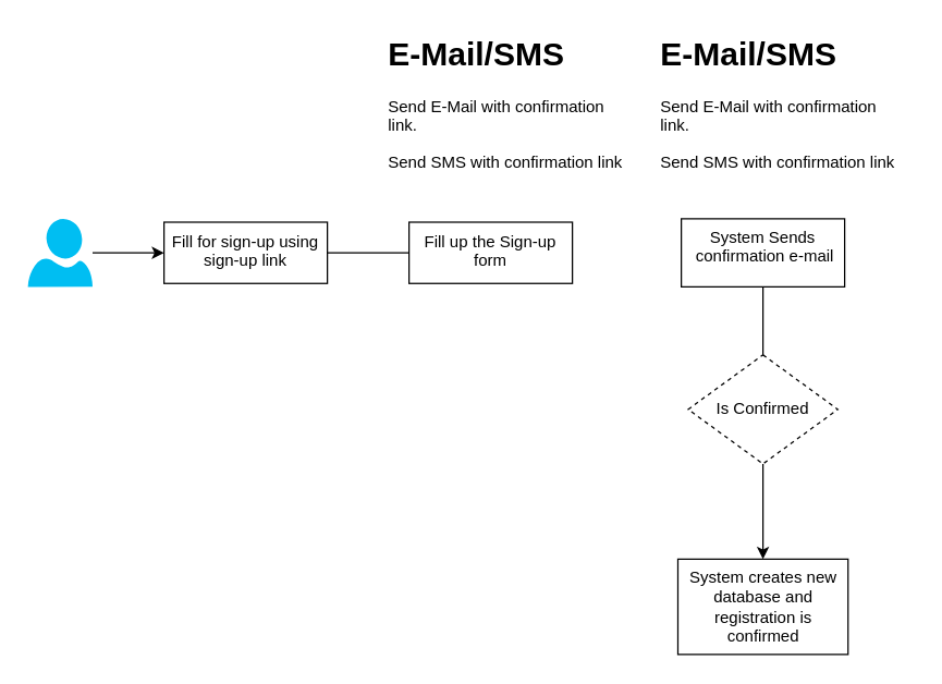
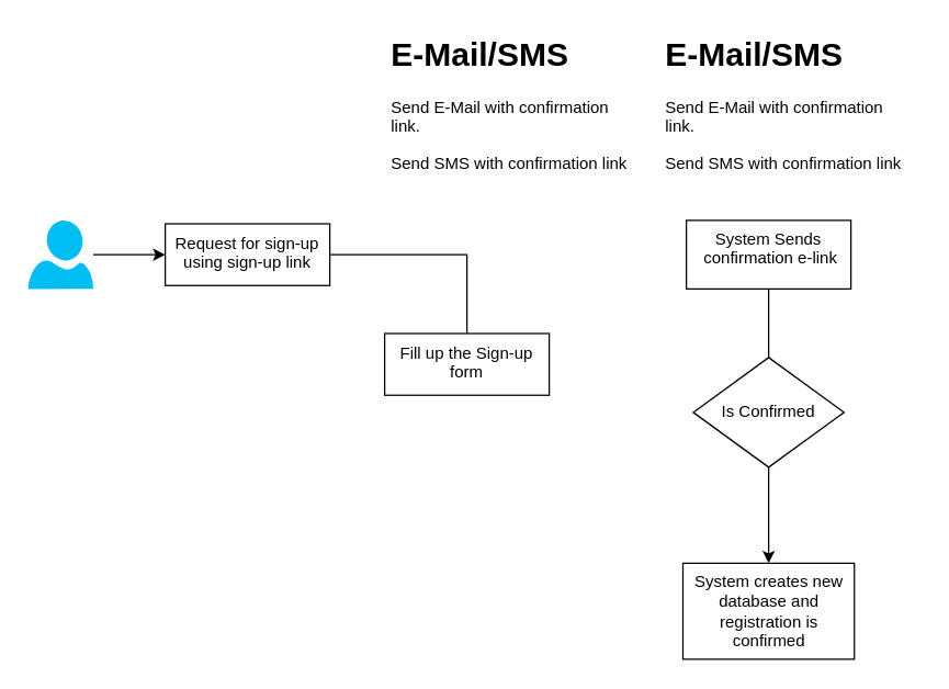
  <mxCell id="0" />
  <mxCell id="1" parent="0" />
  <mxCell id="2" value="" style="edgeStyle=orthogonalEdgeStyle;rounded=0;orthogonalLoop=1;jettySize=auto;html=1;" edge="1" parent="1" source="3" target="5"><mxGeometry relative="1" as="geometry" /></mxCell>
  <mxCell id="3" value="" style="verticalLabelPosition=bottom;html=1;verticalAlign=top;align=center;strokeColor=none;fillColor=#00BEF2;shape=mxgraph.azure.user;" vertex="1" parent="1"><mxGeometry x="20" y="160" width="47.5" height="50" as="geometry" /></mxCell>
  <mxCell id="4" value="" style="edgeStyle=orthogonalEdgeStyle;rounded=0;orthogonalLoop=1;jettySize=auto;html=1;endArrow=none;" edge="1" parent="1" source="5" target="6"><mxGeometry relative="1" as="geometry" /></mxCell>
- <mxCell id="5" value="Fill for sign-up using sign-up link" style="whiteSpace=wrap;html=1;verticalAlign=top;fillColor=none;" vertex="1" parent="1"><mxGeometry x="120" y="162.5" width="120" height="45" as="geometry" /></mxCell>
- <mxCell id="6" value="Fill up the Sign-up form" style="whiteSpace=wrap;html=1;verticalAlign=top;fillColor=none;" vertex="1" parent="1"><mxGeometry x="300" y="162.5" width="120" height="45" as="geometry" /></mxCell>
+ <mxCell id="5" value="Request for sign-up using sign-up link" style="whiteSpace=wrap;html=1;verticalAlign=top;fillColor=none;" vertex="1" parent="1"><mxGeometry x="120" y="162.5" width="120" height="45" as="geometry" /></mxCell>
+ <mxCell id="6" value="Fill up the Sign-up form" style="whiteSpace=wrap;html=1;verticalAlign=top;fillColor=none;" vertex="1" parent="1"><mxGeometry x="280" y="242.5" width="120" height="45" as="geometry" /></mxCell>
  <mxCell id="7" value="" style="edgeStyle=orthogonalEdgeStyle;rounded=0;orthogonalLoop=1;jettySize=auto;html=1;endArrow=none;" edge="1" parent="1" source="8" target="10"><mxGeometry relative="1" as="geometry" /></mxCell>
- <mxCell id="8" value="System Sends &amp;nbsp;confirmation e-mail" style="whiteSpace=wrap;html=1;verticalAlign=top;fillColor=none;" vertex="1" parent="1"><mxGeometry x="500" y="160" width="120" height="50" as="geometry" /></mxCell>
+ <mxCell id="8" value="System Sends &amp;nbsp;confirmation e-link" style="whiteSpace=wrap;html=1;verticalAlign=top;fillColor=none;" vertex="1" parent="1"><mxGeometry x="500" y="160" width="120" height="50" as="geometry" /></mxCell>
  <mxCell id="9" value="" style="edgeStyle=orthogonalEdgeStyle;rounded=0;orthogonalLoop=1;jettySize=auto;html=1;" edge="1" parent="1" source="10" target="11"><mxGeometry relative="1" as="geometry" /></mxCell>
- <mxCell id="10" value="Is Confirmed" style="rhombus;whiteSpace=wrap;html=1;strokeColor=#000000;fillColor=none;dashed=1;" vertex="1" parent="1"><mxGeometry x="505" y="260" width="110" height="80" as="geometry" /></mxCell>
+ <mxCell id="10" value="Is Confirmed" style="rhombus;whiteSpace=wrap;html=1;strokeColor=#000000;fillColor=none;" vertex="1" parent="1"><mxGeometry x="505" y="260" width="110" height="80" as="geometry" /></mxCell>
  <mxCell id="11" value="System creates new database and registration is confirmed" style="whiteSpace=wrap;html=1;fillColor=none;" vertex="1" parent="1"><mxGeometry x="497.5" y="410" width="125" height="70" as="geometry" /></mxCell>
  <mxCell id="12" value="&lt;h1&gt;E-Mail/SMS&lt;/h1&gt;&lt;p&gt;Send E-Mail with confirmation link.&lt;/p&gt;&lt;p&gt;Send SMS with confirmation link&lt;/p&gt;" style="text;html=1;strokeColor=none;fillColor=none;spacing=5;spacingTop=-20;whiteSpace=wrap;overflow=hidden;rounded=0;" vertex="1" parent="1"><mxGeometry x="480" y="20" width="190" height="120" as="geometry" /></mxCell>
  <mxCell id="13" value="&lt;h1&gt;E-Mail/SMS&lt;/h1&gt;&lt;p&gt;Send E-Mail with confirmation link.&lt;/p&gt;&lt;p&gt;Send SMS with confirmation link&lt;/p&gt;" style="text;html=1;strokeColor=none;fillColor=none;spacing=5;spacingTop=-20;whiteSpace=wrap;overflow=hidden;rounded=0;" vertex="1" parent="1"><mxGeometry x="280" y="20" width="190" height="120" as="geometry" /></mxCell>
